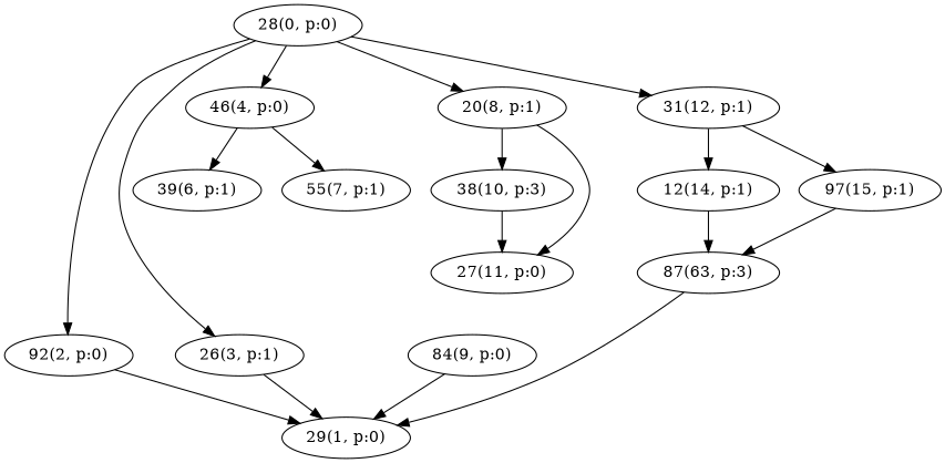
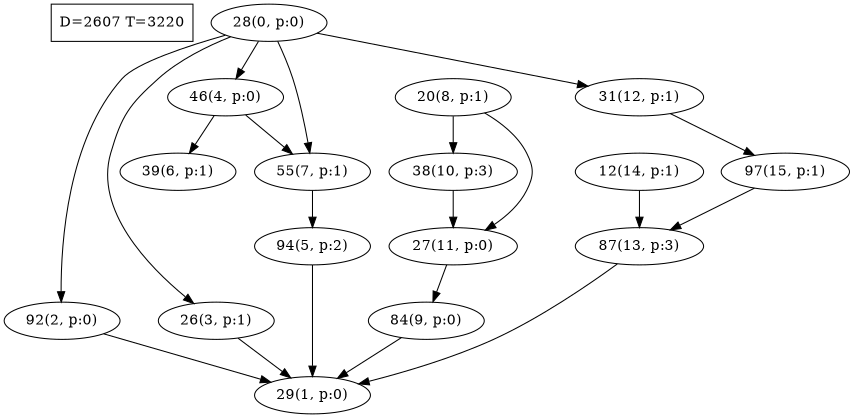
  digraph {
+   n1 [label="D=2607 T=3220" shape=box]
    n2 [label="28(0, p:0)"]
    n3 [label="92(2, p:0)"]
    n4 [label="26(3, p:1)"]
    n5 [label="46(4, p:0)"]
    n6 [label="20(8, p:1)"]
    n7 [label="31(12, p:1)"]
    n8 [label="29(1, p:0)"]
    n9 [label="39(6, p:1)"]
    n10 [label="55(7, p:1)"]
    n11 [label="38(10, p:3)"]
    n12 [label="27(11, p:0)"]
    n13 [label="12(14, p:1)"]
    n14 [label="97(15, p:1)"]
+   n15 [label="94(5, p:2)"]
    n16 [label="84(9, p:0)"]
-   n17 [label="87(63, p:3)"]
+   n17 [label="87(13, p:3)"]
    n2 -> n3
    n2 -> n4
    n2 -> n5
-   n2 -> n6
+   n2 -> n10
    n2 -> n7
    n3 -> n8
    n4 -> n8
    n5 -> n9
    n5 -> n10
    n6 -> n11
    n6 -> n12
-   n7 -> n13
    n7 -> n14
+   n10 -> n15
    n11 -> n12
+   n12 -> n16
    n13 -> n17
    n14 -> n17
+   n15 -> n8
    n16 -> n8
    n17 -> n8
  }
